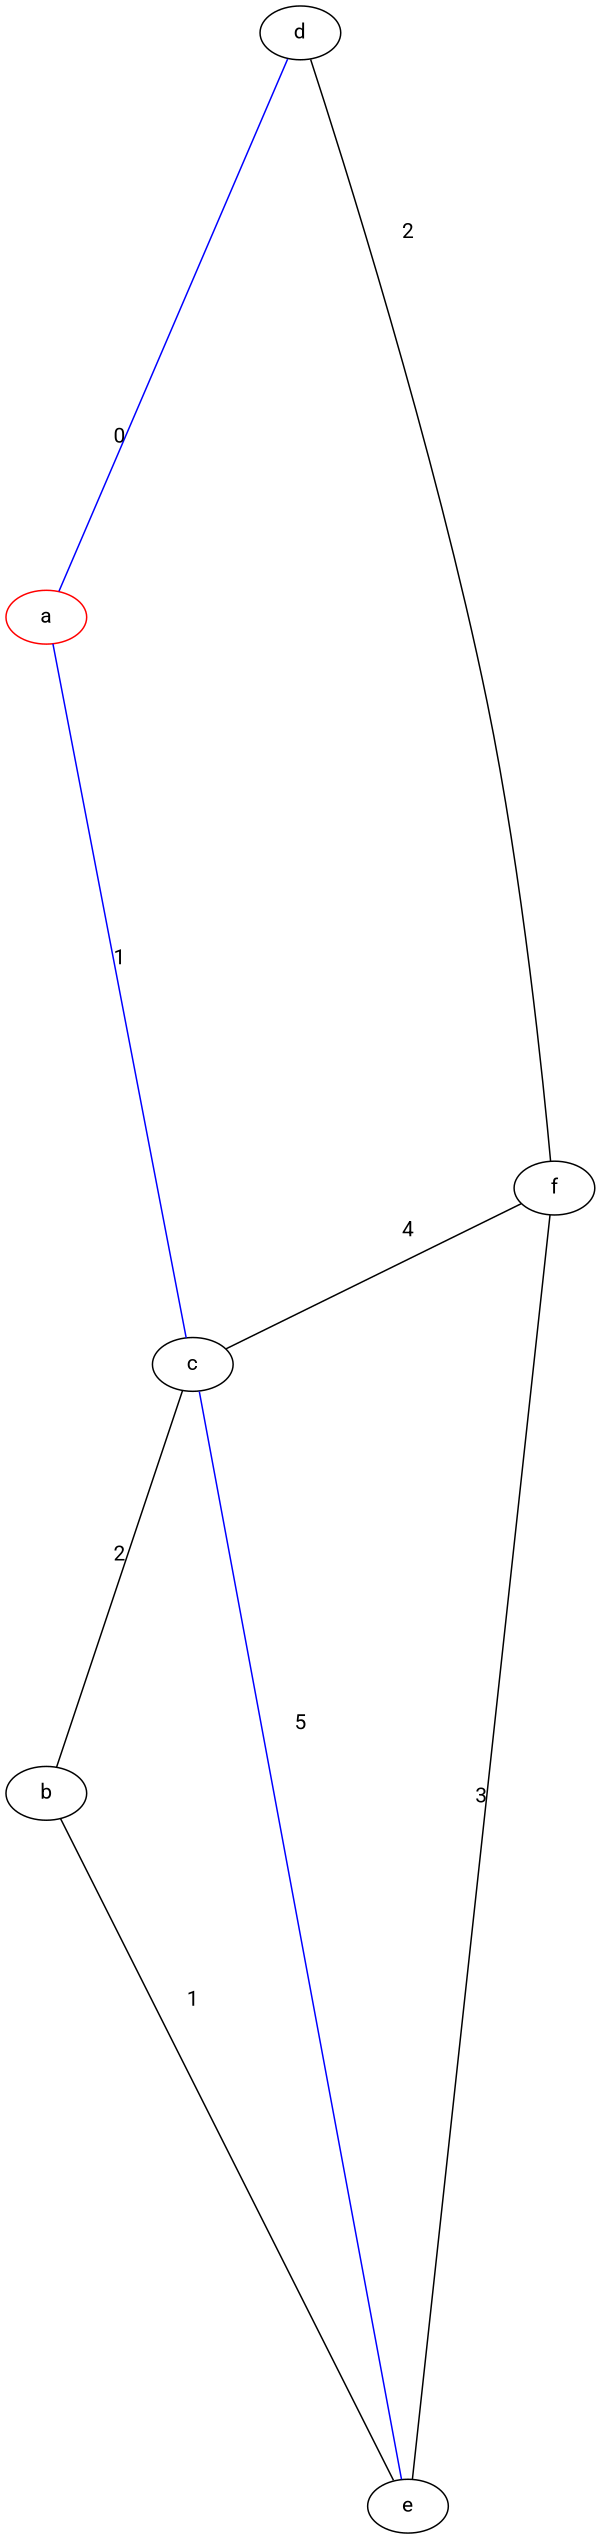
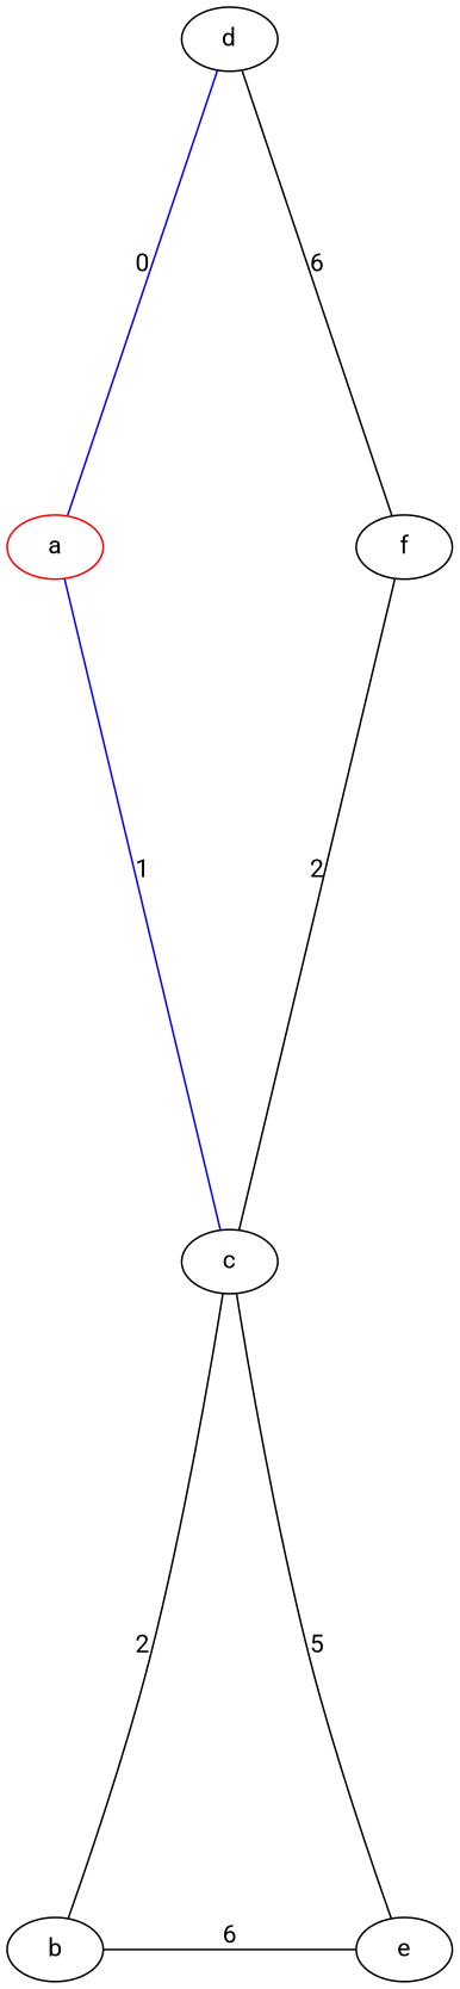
  digraph {
    fontname=Roboto
    nodesep=6.0
    rankdir=LR
    splines=true
    node [fontname=Roboto]
    edge [dir=none fontname=Roboto]
    a [color=red]
    c
    d
    b
    e
    f
    a -> c [color=blue label=1]
    a -> d [color=blue label=0]
-   c -> e [label=5 color=blue]
-   c -> f [label=4]
-   d -> f [label=2]
+   c -> e [label=5]
+   c -> f [label=2]
+   d -> f [label=6]
    b -> c [label=2]
-   b -> e [label=1]
-   e -> f [label=3]
+   b -> e [label=6]
  }
